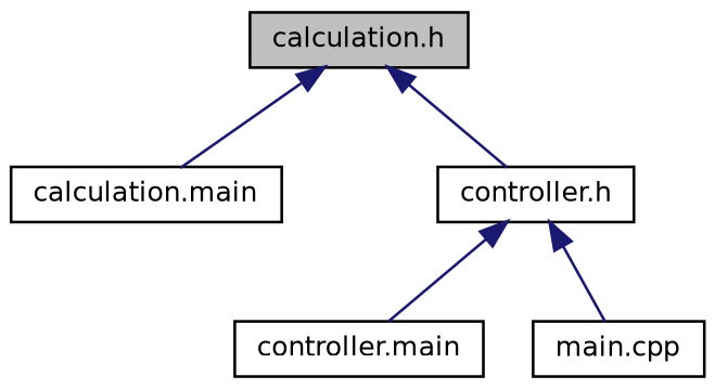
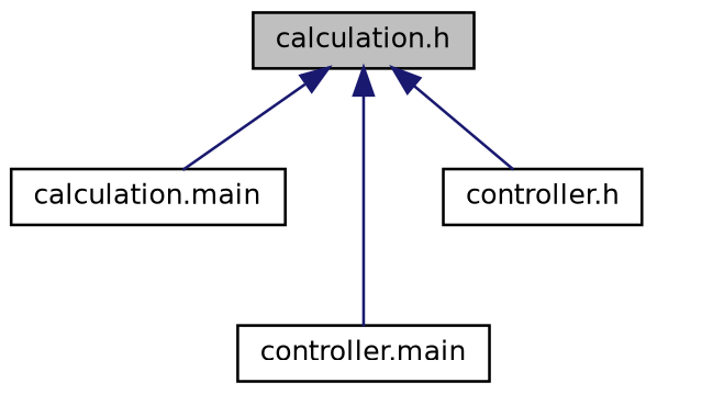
  digraph {
    node [color=black fillcolor=white fontname=Helvetica fontsize=10 shape=record style=filled]
    edge [color=midnightblue dir=back fontname=Helvetica fontsize=10 labelfontname=Helvetica labelfontsize=10 style=solid]
    n1 [fillcolor=grey75 fontcolor=black height=0.2 label="calculation.h" width=0.4]
    n2 [height=0.2 label="calculation.main" width=0.4]
    n3 [height=0.2 label="controller.h" width=0.4]
    n4 [height=0.2 label="controller.main" width=0.4]
-   n5 [height=0.2 label="main.cpp" width=0.4]
    n1 -> n2
    n1 -> n3
-   n3 -> n4
-   n3 -> n5
+   n1 -> n4
  }
